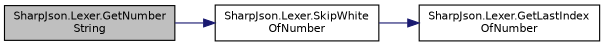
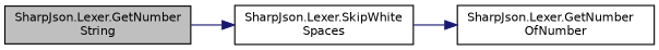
  digraph {
    rankdir=LR
    node [color=black fillcolor=white fontname=Helvetica fontsize=10 shape=record style=filled]
    edge [color=midnightblue fontname=Helvetica fontsize=10 labelfontname=Helvetica labelfontsize=10 style=solid]
    n1 [fillcolor=grey75 fontcolor=black height=0.2 label="SharpJson.Lexer.GetNumber\lString" width=0.4]
-   n2 [height=0.2 label="SharpJson.Lexer.SkipWhite\lOfNumber" width=0.4]
-   n3 [height=0.2 label="SharpJson.Lexer.GetLastIndex\lOfNumber" width=0.4]
+   n2 [height=0.2 label="SharpJson.Lexer.SkipWhite\lSpaces" width=0.4]
+   n3 [height=0.2 label="SharpJson.Lexer.GetNumber\lOfNumber" width=0.4]
    n1 -> n2
    n2 -> n3
  }
